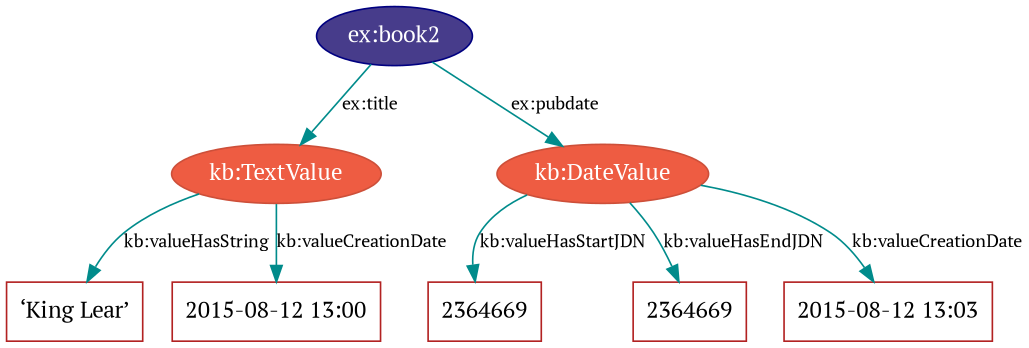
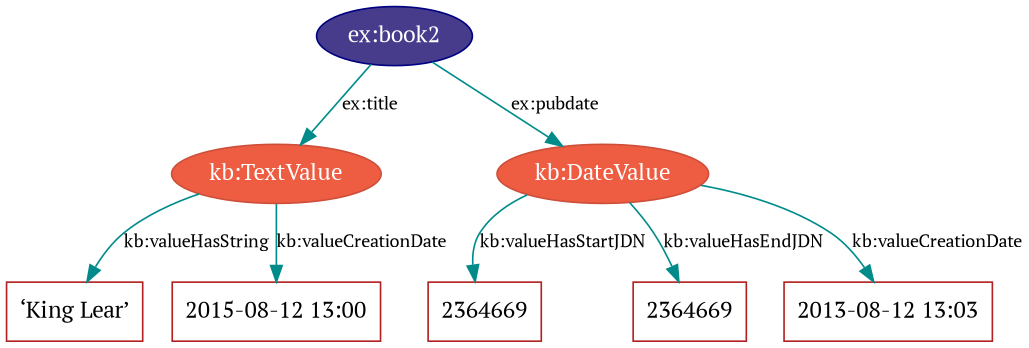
  digraph {
    fontname="PT Serif"
    node [color=firebrick fontname="PT Serif" shape=box]
    edge [color=cyan4 fontsize=11 fontname="PT Serif"]
    n1 [color=tomato3 fillcolor=tomato2 fontcolor=white label="kb:TextValue" style=filled shape=""]
    n2 [color=tomato3 fillcolor=tomato2 fontcolor=white label="kb:DateValue" style=filled shape=""]
    n3 [label="‘King Lear’"]
    n4 [label="2015-08-12 13:00"]
    n5 [label=2364669]
    n6 [label=2364669]
-   n7 [label="2015-08-12 13:03"]
+   n7 [label="2013-08-12 13:03"]
    n8 [color=navy fillcolor=slateblue4 fontcolor=white label="ex:book2" style=filled shape=""]
    subgraph sub_1 {
      n1
      n2
    }
    subgraph sub_2 {
      n3
      n4
      n5
      n6
      n7
    }
    n1 -> n3 [label="kb:valueHasString"]
    n1 -> n4 [label="kb:valueCreationDate"]
    n2 -> n5 [label="kb:valueHasStartJDN"]
    n2 -> n6 [label="kb:valueHasEndJDN"]
    n2 -> n7 [label="kb:valueCreationDate"]
    n8 -> n1 [label="ex:title"]
    n8 -> n2 [label="ex:pubdate"]
  }
